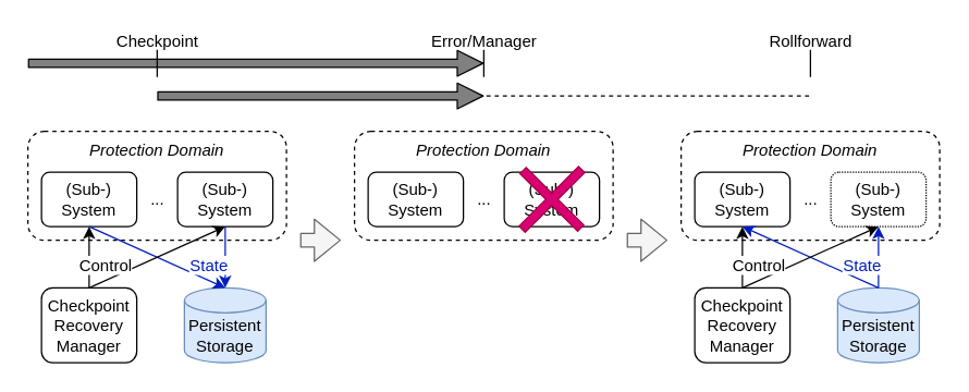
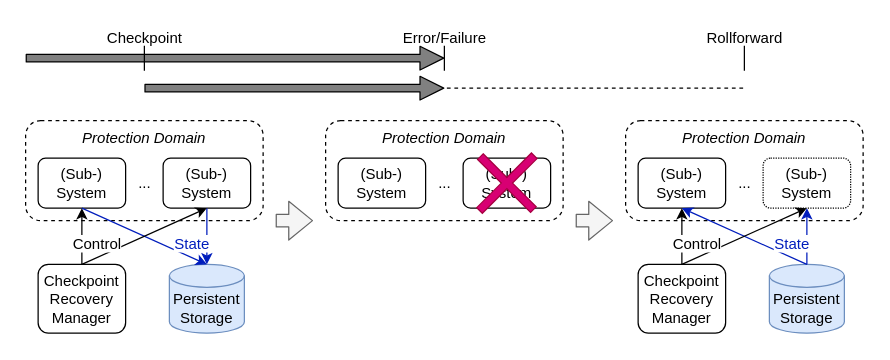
  <mxCell id="0" />
  <mxCell id="1" parent="0" />
  <mxCell id="2" value="&lt;i&gt;Protection Domain&lt;/i&gt;" style="rounded=1;whiteSpace=wrap;html=1;dashed=1;verticalAlign=top;" parent="1" vertex="1"><mxGeometry x="500" y="96" width="190" height="80" as="geometry" /></mxCell>
  <mxCell id="3" value="(Sub-) System" style="rounded=1;whiteSpace=wrap;html=1;" parent="1" vertex="1"><mxGeometry x="510" y="126" width="70" height="40" as="geometry" /></mxCell>
  <mxCell id="4" value="(Sub-) System" style="rounded=1;whiteSpace=wrap;html=1;dashed=1;dashPattern=1 1;" parent="1" vertex="1"><mxGeometry x="610" y="126" width="70" height="40" as="geometry" /></mxCell>
  <mxCell id="5" value="..." style="text;html=1;align=center;verticalAlign=middle;resizable=0;points=[];autosize=1;" parent="1" vertex="1"><mxGeometry x="580" y="136" width="30" height="20" as="geometry" /></mxCell>
  <mxCell id="6" value="&lt;br&gt;Persistent&lt;br&gt;Storage" style="strokeWidth=1;html=1;shape=mxgraph.flowchart.database;whiteSpace=wrap;fillColor=#dae8fc;strokeColor=#6c8ebf;" parent="1" vertex="1"><mxGeometry x="615" y="211" width="60" height="55" as="geometry" /></mxCell>
  <mxCell id="7" value="" style="endArrow=classic;startArrow=none;html=1;entryX=0.5;entryY=1;entryDx=0;entryDy=0;exitX=0.5;exitY=0;exitDx=0;exitDy=0;exitPerimeter=0;fillColor=#0050ef;strokeColor=#001DBC;startFill=0;" parent="1" source="6" target="3" edge="1"><mxGeometry width="50" height="50" relative="1" as="geometry"><mxPoint x="730" y="276" as="sourcePoint" /><mxPoint x="780" y="226" as="targetPoint" /></mxGeometry></mxCell>
  <mxCell id="8" value="" style="endArrow=none;startArrow=classic;html=1;entryX=0.5;entryY=0;entryDx=0;entryDy=0;exitX=0.5;exitY=1;exitDx=0;exitDy=0;entryPerimeter=0;fillColor=#0050ef;strokeColor=#001DBC;endFill=0;" parent="1" source="4" target="6" edge="1"><mxGeometry width="50" height="50" relative="1" as="geometry"><mxPoint x="605" y="216" as="sourcePoint" /><mxPoint x="555" y="176" as="targetPoint" /></mxGeometry></mxCell>
  <mxCell id="9" value="Checkpoint Recovery Manager" style="rounded=1;whiteSpace=wrap;html=1;" parent="1" vertex="1"><mxGeometry x="510" y="211" width="70" height="55" as="geometry" /></mxCell>
  <mxCell id="10" value="" style="endArrow=classic;html=1;entryX=0.5;entryY=1;entryDx=0;entryDy=0;exitX=0.5;exitY=0;exitDx=0;exitDy=0;" parent="1" source="9" target="4" edge="1"><mxGeometry width="50" height="50" relative="1" as="geometry"><mxPoint x="510" y="256" as="sourcePoint" /><mxPoint x="560" y="206" as="targetPoint" /></mxGeometry></mxCell>
  <mxCell id="11" value="&lt;span style=&quot;background-color: rgb(255 , 255 , 255)&quot;&gt;&lt;font color=&quot;#001dbc&quot;&gt;State&lt;/font&gt;&lt;/span&gt;" style="text;html=1;align=center;verticalAlign=middle;resizable=0;points=[];autosize=1;fontColor=#0000FF;" parent="1" vertex="1"><mxGeometry x="613" y="185" width="40" height="20" as="geometry" /></mxCell>
  <mxCell id="12" value="&lt;i&gt;Protection Domain&lt;/i&gt;" style="rounded=1;whiteSpace=wrap;html=1;dashed=1;verticalAlign=top;" parent="1" vertex="1"><mxGeometry x="20" y="96" width="190" height="80" as="geometry" /></mxCell>
  <mxCell id="13" value="(Sub-) System" style="rounded=1;whiteSpace=wrap;html=1;" parent="1" vertex="1"><mxGeometry x="30" y="126" width="70" height="40" as="geometry" /></mxCell>
  <mxCell id="14" value="(Sub-) System" style="rounded=1;whiteSpace=wrap;html=1;" parent="1" vertex="1"><mxGeometry x="130" y="126" width="70" height="40" as="geometry" /></mxCell>
  <mxCell id="15" value="..." style="text;html=1;align=center;verticalAlign=middle;resizable=0;points=[];autosize=1;" parent="1" vertex="1"><mxGeometry x="100" y="136" width="30" height="20" as="geometry" /></mxCell>
  <mxCell id="16" value="&lt;br&gt;Persistent&lt;br&gt;Storage" style="strokeWidth=1;html=1;shape=mxgraph.flowchart.database;whiteSpace=wrap;fillColor=#dae8fc;strokeColor=#6c8ebf;" parent="1" vertex="1"><mxGeometry x="135" y="211" width="60" height="55" as="geometry" /></mxCell>
  <mxCell id="17" value="" style="endArrow=none;startArrow=classic;html=1;entryX=0.5;entryY=1;entryDx=0;entryDy=0;exitX=0.5;exitY=0;exitDx=0;exitDy=0;exitPerimeter=0;fillColor=#0050ef;strokeColor=#001DBC;endFill=0;" parent="1" source="16" target="13" edge="1"><mxGeometry width="50" height="50" relative="1" as="geometry"><mxPoint x="250" y="276" as="sourcePoint" /><mxPoint x="300" y="226" as="targetPoint" /></mxGeometry></mxCell>
  <mxCell id="18" value="" style="endArrow=classic;startArrow=none;html=1;entryX=0.5;entryY=0;entryDx=0;entryDy=0;exitX=0.5;exitY=1;exitDx=0;exitDy=0;entryPerimeter=0;fillColor=#0050ef;strokeColor=#001DBC;startFill=0;" parent="1" source="14" target="16" edge="1"><mxGeometry width="50" height="50" relative="1" as="geometry"><mxPoint x="125" y="216" as="sourcePoint" /><mxPoint x="75" y="176" as="targetPoint" /></mxGeometry></mxCell>
  <mxCell id="19" value="Checkpoint Recovery Manager" style="rounded=1;whiteSpace=wrap;html=1;" parent="1" vertex="1"><mxGeometry x="30" y="211" width="70" height="55" as="geometry" /></mxCell>
  <mxCell id="20" value="" style="endArrow=classic;html=1;entryX=0.5;entryY=1;entryDx=0;entryDy=0;" parent="1" source="19" target="13" edge="1"><mxGeometry width="50" height="50" relative="1" as="geometry"><mxPoint x="30" y="256" as="sourcePoint" /><mxPoint x="70" y="166" as="targetPoint" /></mxGeometry></mxCell>
  <mxCell id="21" value="" style="endArrow=classic;html=1;entryX=0.5;entryY=1;entryDx=0;entryDy=0;exitX=0.5;exitY=0;exitDx=0;exitDy=0;" parent="1" source="19" target="14" edge="1"><mxGeometry width="50" height="50" relative="1" as="geometry"><mxPoint x="30" y="256" as="sourcePoint" /><mxPoint x="80" y="206" as="targetPoint" /></mxGeometry></mxCell>
  <mxCell id="22" value="&lt;span style=&quot;background-color: rgb(255 , 255 , 255)&quot;&gt;&lt;font color=&quot;#001dbc&quot;&gt;State&lt;/font&gt;&lt;/span&gt;" style="text;html=1;align=center;verticalAlign=middle;resizable=0;points=[];autosize=1;fontColor=#0000FF;" parent="1" vertex="1"><mxGeometry x="133" y="185" width="40" height="20" as="geometry" /></mxCell>
  <mxCell id="23" value="&lt;span style=&quot;background-color: rgb(255 , 255 , 255)&quot;&gt;Control&lt;/span&gt;" style="text;html=1;align=center;verticalAlign=middle;resizable=0;points=[];autosize=1;" parent="1" vertex="1"><mxGeometry x="52" y="185" width="50" height="20" as="geometry" /></mxCell>
  <mxCell id="24" value="" style="shape=flexArrow;endArrow=classic;html=1;fillColor=#f5f5f5;strokeColor=#666666;" parent="1" edge="1"><mxGeometry width="50" height="50" relative="1" as="geometry"><mxPoint x="220" y="176" as="sourcePoint" /><mxPoint x="250" y="176" as="targetPoint" /></mxGeometry></mxCell>
  <mxCell id="25" value="&lt;i&gt;Protection Domain&lt;/i&gt;" style="rounded=1;whiteSpace=wrap;html=1;dashed=1;verticalAlign=top;" parent="1" vertex="1"><mxGeometry x="260" y="96" width="190" height="80" as="geometry" /></mxCell>
  <mxCell id="26" value="(Sub-) System" style="rounded=1;whiteSpace=wrap;html=1;" parent="1" vertex="1"><mxGeometry x="270" y="126" width="70" height="40" as="geometry" /></mxCell>
  <mxCell id="27" value="(Sub-) System" style="rounded=1;whiteSpace=wrap;html=1;" parent="1" vertex="1"><mxGeometry x="370" y="126" width="70" height="40" as="geometry" /></mxCell>
  <mxCell id="28" value="..." style="text;html=1;align=center;verticalAlign=middle;resizable=0;points=[];autosize=1;" parent="1" vertex="1"><mxGeometry x="340" y="136" width="30" height="20" as="geometry" /></mxCell>
  <mxCell id="29" value="" style="shape=flexArrow;endArrow=classic;html=1;fillColor=#f5f5f5;strokeColor=#666666;" parent="1" edge="1"><mxGeometry width="50" height="50" relative="1" as="geometry"><mxPoint x="460" y="176" as="sourcePoint" /><mxPoint x="490" y="176" as="targetPoint" /></mxGeometry></mxCell>
  <mxCell id="30" value="" style="shape=cross;whiteSpace=wrap;html=1;rotation=45;size=0.106;fillColor=#d80073;strokeColor=#A50040;fontColor=#ffffff;" parent="1" vertex="1"><mxGeometry x="375" y="115.05" width="60" height="61.89" as="geometry" /></mxCell>
  <mxCell id="31" value="" style="shape=flexArrow;endArrow=classic;html=1;fontColor=#0000FF;width=6;endSize=6;endWidth=12;fillColor=#808080;" parent="1" edge="1"><mxGeometry width="50" height="50" relative="1" as="geometry"><mxPoint x="20" y="46" as="sourcePoint" /><mxPoint x="355" y="46" as="targetPoint" /></mxGeometry></mxCell>
  <mxCell id="32" value="" style="endArrow=none;html=1;fontColor=#0000FF;" parent="1" edge="1"><mxGeometry width="50" height="50" relative="1" as="geometry"><mxPoint x="115" y="56" as="sourcePoint" /><mxPoint x="115" y="36" as="targetPoint" /></mxGeometry></mxCell>
  <mxCell id="33" value="&lt;font color=&quot;#000000&quot;&gt;Checkpoint&lt;/font&gt;" style="text;html=1;align=center;verticalAlign=middle;resizable=0;points=[];autosize=1;fontColor=#0000FF;" parent="1" vertex="1"><mxGeometry x="75" y="20" width="80" height="20" as="geometry" /></mxCell>
  <mxCell id="34" value="" style="endArrow=none;html=1;fontColor=#0000FF;" parent="1" edge="1"><mxGeometry width="50" height="50" relative="1" as="geometry"><mxPoint x="355" y="56" as="sourcePoint" /><mxPoint x="355" y="36" as="targetPoint" /></mxGeometry></mxCell>
- <mxCell id="35" value="&lt;font color=&quot;#000000&quot;&gt;Error/Manager&lt;/font&gt;" style="text;html=1;align=center;verticalAlign=middle;resizable=0;points=[];autosize=1;fontColor=#0000FF;" parent="1" vertex="1"><mxGeometry x="315" y="20" width="80" height="20" as="geometry" /></mxCell>
+ <mxCell id="35" value="&lt;font color=&quot;#000000&quot;&gt;Error/Failure&lt;/font&gt;" style="text;html=1;align=center;verticalAlign=middle;resizable=0;points=[];autosize=1;fontColor=#0000FF;" parent="1" vertex="1"><mxGeometry x="315" y="20" width="80" height="20" as="geometry" /></mxCell>
  <mxCell id="36" value="" style="endArrow=none;html=1;fontColor=#0000FF;" parent="1" edge="1"><mxGeometry width="50" height="50" relative="1" as="geometry"><mxPoint x="595" y="56" as="sourcePoint" /><mxPoint x="595" y="36" as="targetPoint" /></mxGeometry></mxCell>
  <mxCell id="37" value="&lt;font color=&quot;#000000&quot;&gt;Rollforward&lt;/font&gt;" style="text;html=1;align=center;verticalAlign=middle;resizable=0;points=[];autosize=1;fontColor=#0000FF;" parent="1" vertex="1"><mxGeometry x="555" y="20" width="80" height="20" as="geometry" /></mxCell>
  <mxCell id="38" value="" style="shape=flexArrow;endArrow=classic;html=1;fontColor=#0000FF;width=6;endSize=6;endWidth=12;fillColor=#808080;" parent="1" edge="1"><mxGeometry width="50" height="50" relative="1" as="geometry"><mxPoint x="115" y="70" as="sourcePoint" /><mxPoint x="355" y="70" as="targetPoint" /></mxGeometry></mxCell>
  <mxCell id="39" value="" style="endArrow=none;dashed=1;html=1;strokeColor=#000000;fillColor=#808080;fontColor=#0000FF;" parent="1" edge="1"><mxGeometry width="50" height="50" relative="1" as="geometry"><mxPoint x="357" y="70" as="sourcePoint" /><mxPoint x="597" y="70" as="targetPoint" /></mxGeometry></mxCell>
  <mxCell id="40" value="" style="endArrow=classic;html=1;entryX=0.5;entryY=1;entryDx=0;entryDy=0;exitX=0.5;exitY=0;exitDx=0;exitDy=0;" edge="1" parent="1" source="9" target="3"><mxGeometry width="50" height="50" relative="1" as="geometry"><mxPoint x="75" y="221" as="sourcePoint" /><mxPoint x="75" y="176" as="targetPoint" /></mxGeometry></mxCell>
  <mxCell id="41" value="&lt;span style=&quot;background-color: rgb(255 , 255 , 255)&quot;&gt;Control&lt;/span&gt;" style="text;html=1;align=center;verticalAlign=middle;resizable=0;points=[];autosize=1;" parent="1" vertex="1"><mxGeometry x="532" y="185" width="50" height="20" as="geometry" /></mxCell>
